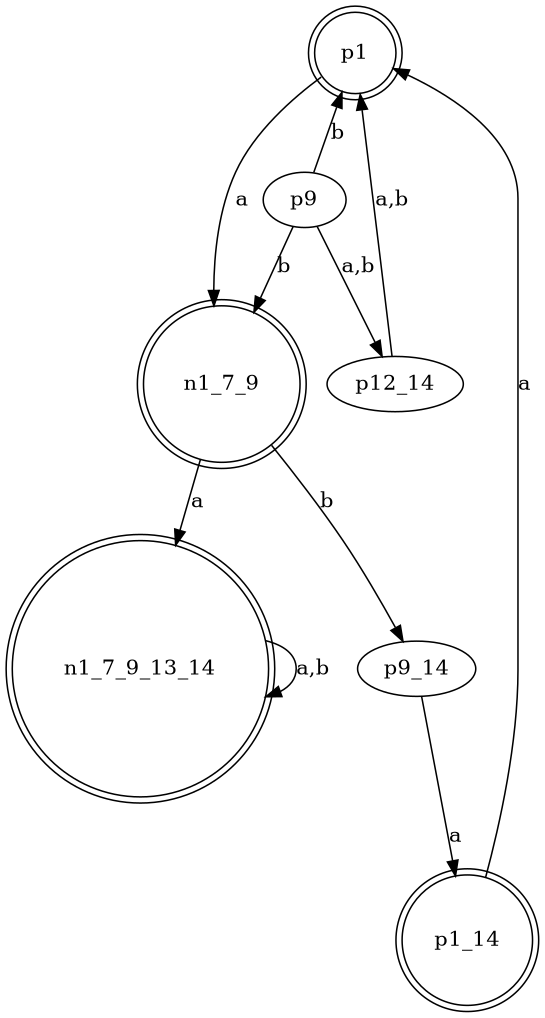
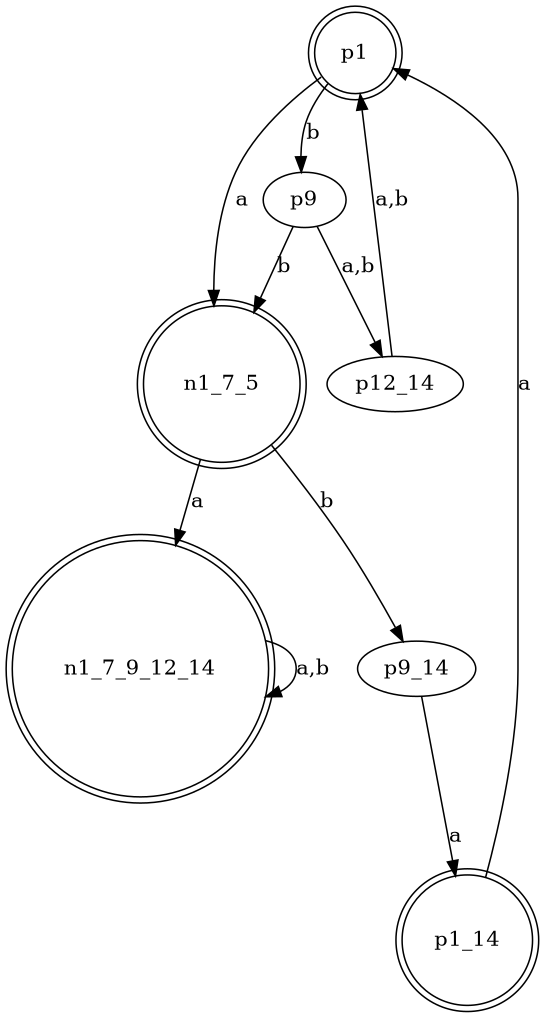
  digraph {
    node [shape=doublecircle]
    n1 [label=p1]
-   n2 [label=n1_7_9]
+   n2 [label=n1_7_5]
    n3 [label=p9 shape=""]
-   n4 [label=n1_7_9_13_14]
+   n4 [label=n1_7_9_12_14]
    n5 [label=p9_14 shape=""]
    n6 [label=p12_14 shape=""]
    n7 [label=p1_14]
    n1 -> n2 [label=a]
-   n3 -> n1 [label=b]
+   n1 -> n3 [label=b]
    n2 -> n4 [label=a]
    n2 -> n5 [label=b]
    n3 -> n2 [label=b]
    n3 -> n6 [label="a,b"]
    n4 -> n4 [label="a,b"]
    n5 -> n7 [label=a]
    n6 -> n1 [label="a,b"]
    n7 -> n1 [label=a]
  }
